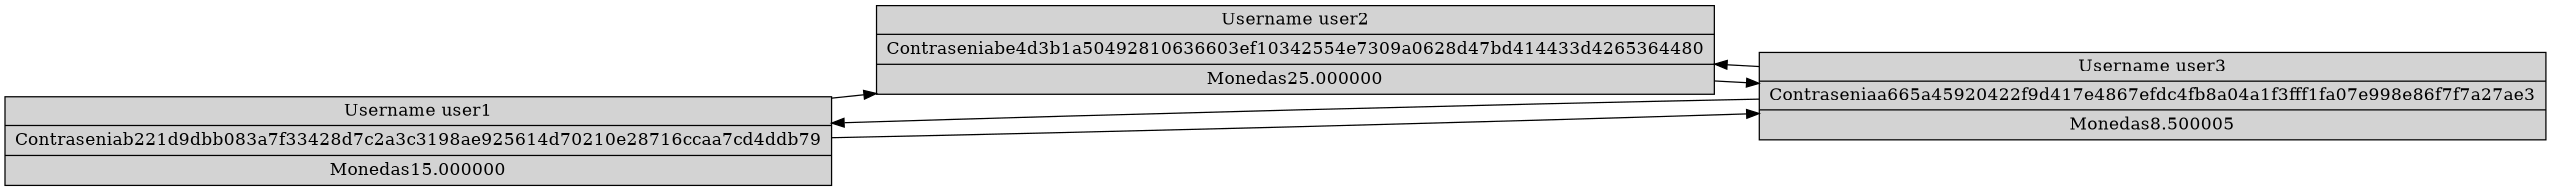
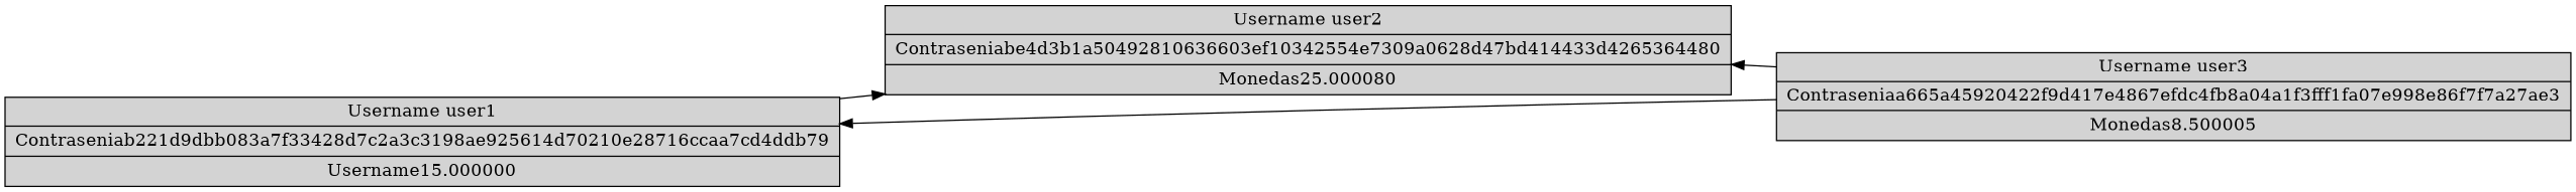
  digraph {
    rankdir=LR
    node [shape=record style=filled]
-   n1 [label=" Username user1| Contraseniab221d9dbb083a7f33428d7c2a3c3198ae925614d70210e28716ccaa7cd4ddb79| Monedas15.000000"]
-   n2 [label=" Username user2| Contraseniabe4d3b1a50492810636603ef10342554e7309a0628d47bd414433d4265364480| Monedas25.000000"]
+   n1 [label=" Username user1| Contraseniab221d9dbb083a7f33428d7c2a3c3198ae925614d70210e28716ccaa7cd4ddb79| Username15.000000"]
+   n2 [label=" Username user2| Contraseniabe4d3b1a50492810636603ef10342554e7309a0628d47bd414433d4265364480| Monedas25.000080"]
    n3 [label=" Username user3| Contraseniaa665a45920422f9d417e4867efdc4fb8a04a1f3fff1fa07e998e86f7f7a27ae3| Monedas8.500005"]
    n1 -> n2
-   n1 -> n3
-   n2 -> n3
    n3 -> n1
    n3 -> n2
  }
